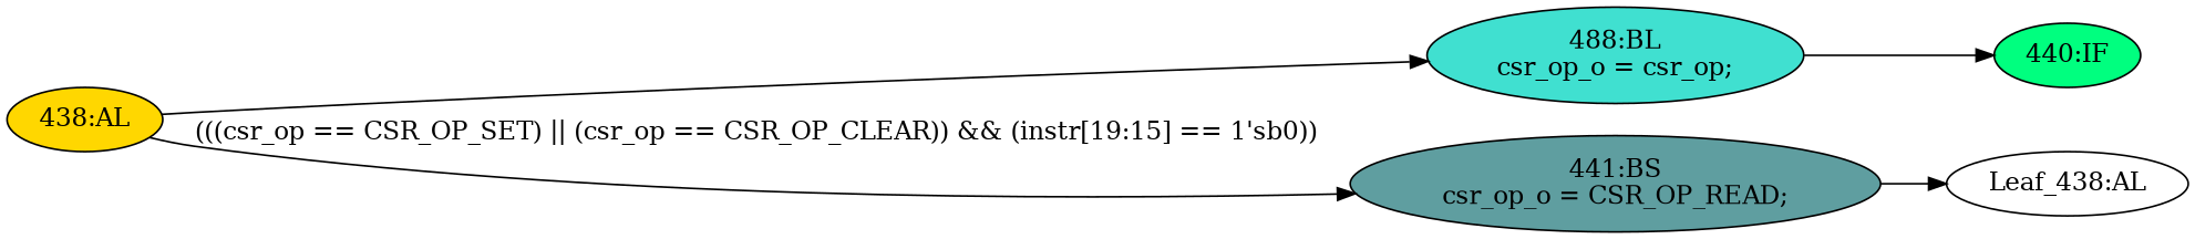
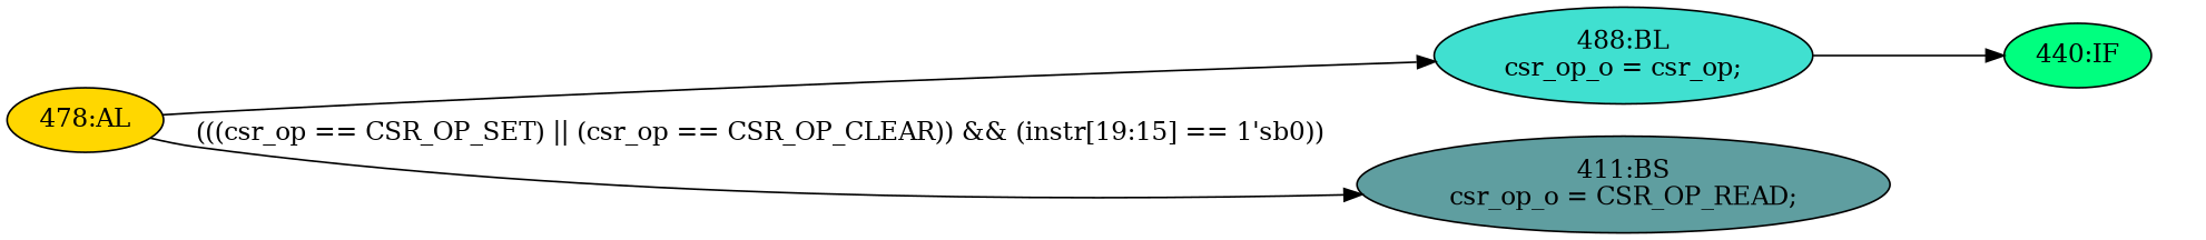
  strict digraph {
    rankdir=LR
    node [statements="[]" style=filled]
    edge [cond="[]" lineno=None]
-   n1 [ast="<pyverilog.vparser.ast.Always object at 0x7f22371019d0>" clk_sens=False fillcolor=gold label="438:AL" sens="['csr_op', 'CSR_OP_READ']" typ=Always use_var="['CSR_OP_CLEAR', 'CSR_OP_SET', 'csr_op', 'CSR_OP_READ', 'instr']"]
+   n1 [ast="<pyverilog.vparser.ast.Always object at 0x7f22371019d0>" clk_sens=False fillcolor=gold label="478:AL" sens="['csr_op', 'CSR_OP_READ']" typ=Always use_var="['CSR_OP_CLEAR', 'CSR_OP_SET', 'csr_op', 'CSR_OP_READ', 'instr']"]
    n2 [ast="<pyverilog.vparser.ast.Block object at 0x7f2237101d90>" fillcolor=turquoise label="488:BL\ncsr_op_o = csr_op;" statements="[<pyverilog.vparser.ast.BlockingSubstitution object at 0x7f2237101f90>]" typ=Block]
-   n3 [ast="<pyverilog.vparser.ast.BlockingSubstitution object at 0x7f2237101d10>" fillcolor=cadetblue label="441:BS\ncsr_op_o = CSR_OP_READ;" statements="[<pyverilog.vparser.ast.BlockingSubstitution object at 0x7f2237101d10>]" typ=BlockingSubstitution]
+   n3 [ast="<pyverilog.vparser.ast.BlockingSubstitution object at 0x7f2237101d10>" fillcolor=cadetblue label="411:BS\ncsr_op_o = CSR_OP_READ;" statements="[<pyverilog.vparser.ast.BlockingSubstitution object at 0x7f2237101d10>]" typ=BlockingSubstitution]
    n4 [ast="<pyverilog.vparser.ast.IfStatement object at 0x7f2237101dd0>" fillcolor=springgreen label="440:IF" typ=IfStatement]
-   n5 [def_var="['csr_op_o']" label="Leaf_438:AL" statements="" style=""]
    n1 -> n2
    n1 -> n3 [cond="['csr_op', 'CSR_OP_SET', 'csr_op', 'CSR_OP_CLEAR', 'instr']" label="(((csr_op == CSR_OP_SET) || (csr_op == CSR_OP_CLEAR)) && (instr[19:15] == 1'sb0))" lineno=440]
    n2 -> n4
-   n3 -> n5
  }
